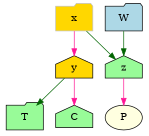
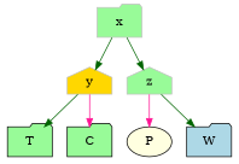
  digraph {
    node [fillcolor=palegreen shape=folder style=filled]
    edge [color=darkgreen]
-   x [color=grey fillcolor=gold]
-   y [color=black fillcolor=gold shape=house]
-   z [color=black shape=house]
+   x [color=grey]
+   y [color=grey fillcolor=gold shape=house]
+   z [color=grey shape=house]
    T
-   C [shape=house]
+   C
    P [fillcolor=lightyellow shape=ellipse]
    W [fillcolor=lightblue]
-   x -> y [color=deeppink]
+   x -> y
    x -> z
    y -> T
    y -> C [color=deeppink]
    z -> P [color=deeppink]
-   W -> z
+   z -> W
  }
